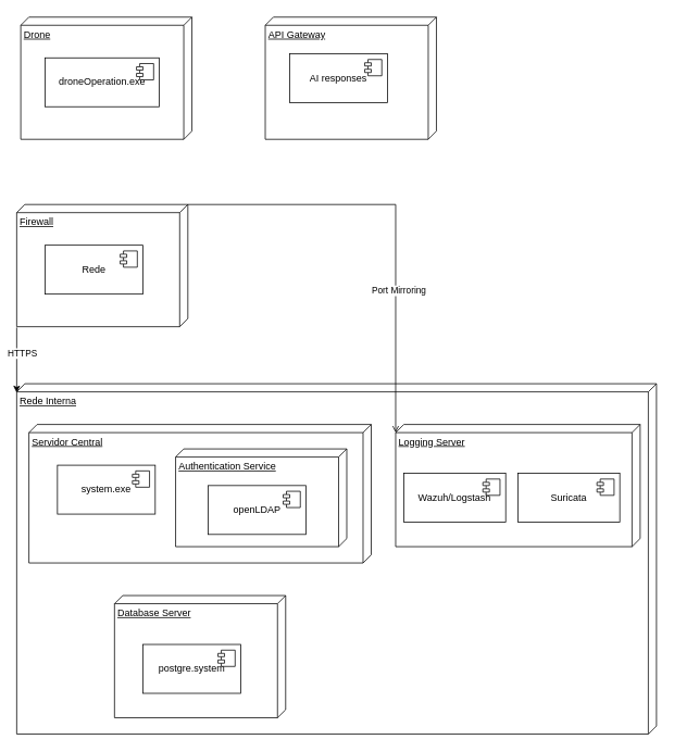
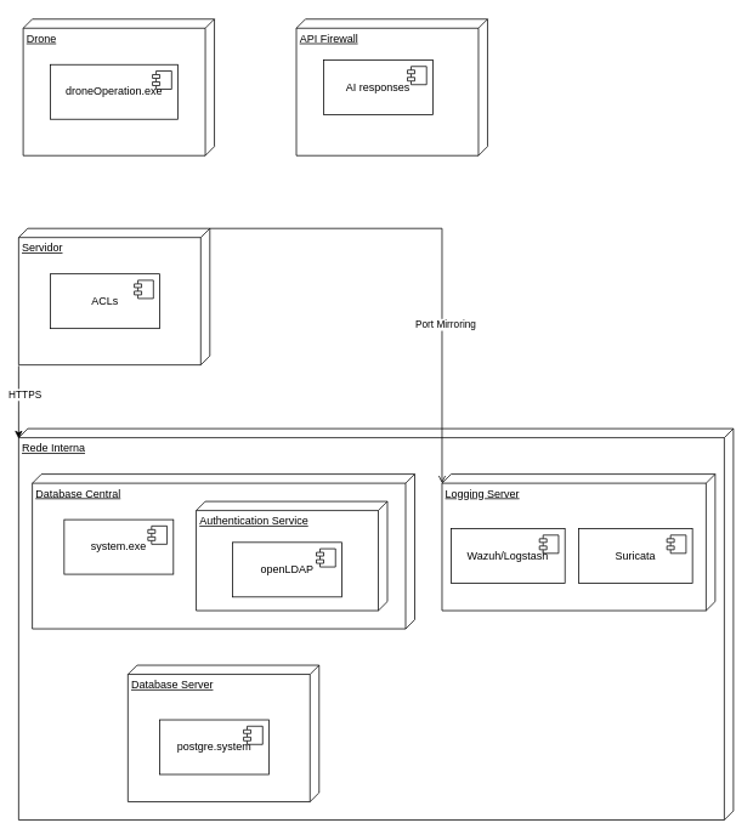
  <mxCell id="0" style=";html=1;" />
  <mxCell id="1" style=";html=1;" parent="0" />
  <mxCell id="2" value="Drone" style="verticalAlign=top;align=left;spacingTop=8;spacingLeft=2;spacingRight=12;shape=cube;size=10;direction=south;fontStyle=4;html=1;whiteSpace=wrap;" parent="1" vertex="1"><mxGeometry x="25" y="20" width="210" height="150" as="geometry" /></mxCell>
  <mxCell id="3" value="droneOperation.exe" style="html=1;dropTarget=0;whiteSpace=wrap;" parent="1" vertex="1"><mxGeometry x="55" y="70" width="140" height="60" as="geometry" /></mxCell>
  <mxCell id="4" value="" style="shape=module;jettyWidth=8;jettyHeight=4;" parent="3" vertex="1"><mxGeometry x="1" width="21" height="20" relative="1" as="geometry"><mxPoint x="-28" y="7" as="offset" /></mxGeometry></mxCell>
- <mxCell id="5" value="API Gateway" style="verticalAlign=top;align=left;spacingTop=8;spacingLeft=2;spacingRight=12;shape=cube;size=10;direction=south;fontStyle=4;html=1;whiteSpace=wrap;" parent="1" vertex="1"><mxGeometry x="325" y="20" width="210" height="150" as="geometry" /></mxCell>
+ <mxCell id="5" value="API Firewall" style="verticalAlign=top;align=left;spacingTop=8;spacingLeft=2;spacingRight=12;shape=cube;size=10;direction=south;fontStyle=4;html=1;whiteSpace=wrap;" parent="1" vertex="1"><mxGeometry x="325" y="20" width="210" height="150" as="geometry" /></mxCell>
  <mxCell id="6" value="AI responses" style="html=1;dropTarget=0;whiteSpace=wrap;" parent="1" vertex="1"><mxGeometry x="355" y="65" width="120" height="60" as="geometry" /></mxCell>
  <mxCell id="7" value="" style="shape=module;jettyWidth=8;jettyHeight=4;" parent="6" vertex="1"><mxGeometry x="1" width="21" height="20" relative="1" as="geometry"><mxPoint x="-28" y="7" as="offset" /></mxGeometry></mxCell>
- <mxCell id="8" value="Firewall" style="verticalAlign=top;align=left;spacingTop=8;spacingLeft=2;spacingRight=12;shape=cube;size=10;direction=south;fontStyle=4;html=1;whiteSpace=wrap;" vertex="1" parent="1"><mxGeometry x="20" y="250" width="210" height="150" as="geometry" /></mxCell>
- <mxCell id="9" value="Rede" style="html=1;dropTarget=0;whiteSpace=wrap;" vertex="1" parent="1"><mxGeometry x="55" y="300" width="120" height="60" as="geometry" /></mxCell>
+ <mxCell id="8" value="Servidor" style="verticalAlign=top;align=left;spacingTop=8;spacingLeft=2;spacingRight=12;shape=cube;size=10;direction=south;fontStyle=4;html=1;whiteSpace=wrap;" vertex="1" parent="1"><mxGeometry x="20" y="250" width="210" height="150" as="geometry" /></mxCell>
+ <mxCell id="9" value="ACLs" style="html=1;dropTarget=0;whiteSpace=wrap;" vertex="1" parent="1"><mxGeometry x="55" y="300" width="120" height="60" as="geometry" /></mxCell>
  <mxCell id="10" value="" style="shape=module;jettyWidth=8;jettyHeight=4;" vertex="1" parent="9"><mxGeometry x="1" width="21" height="20" relative="1" as="geometry"><mxPoint x="-28" y="7" as="offset" /></mxGeometry></mxCell>
  <mxCell id="11" value="Rede Interna" style="verticalAlign=top;align=left;spacingTop=8;spacingLeft=2;spacingRight=12;shape=cube;size=10;direction=south;fontStyle=4;html=1;whiteSpace=wrap;" vertex="1" parent="1"><mxGeometry x="20" y="470" width="785" height="430" as="geometry" /></mxCell>
  <mxCell id="12" style="edgeStyle=orthogonalEdgeStyle;rounded=0;orthogonalLoop=1;jettySize=auto;html=1;exitX=1;exitY=1;exitDx=0;exitDy=0;exitPerimeter=0;entryX=0;entryY=0;entryDx=10;entryDy=210;entryPerimeter=0;" edge="1" parent="1"><mxGeometry relative="1" as="geometry"><mxPoint x="20" y="401" as="sourcePoint" /><mxPoint x="20" y="481" as="targetPoint" /></mxGeometry></mxCell>
  <mxCell id="13" value="HTTPS" style="edgeLabel;html=1;align=center;verticalAlign=middle;resizable=0;points=[];" vertex="1" connectable="0" parent="12"><mxGeometry x="-0.219" y="6" relative="1" as="geometry"><mxPoint as="offset" /></mxGeometry></mxCell>
- <mxCell id="14" value="Servidor Central" style="verticalAlign=top;align=left;spacingTop=8;spacingLeft=2;spacingRight=12;shape=cube;size=10;direction=south;fontStyle=4;html=1;whiteSpace=wrap;" vertex="1" parent="1"><mxGeometry x="35" y="520" width="420" height="170" as="geometry" /></mxCell>
+ <mxCell id="14" value="Database Central" style="verticalAlign=top;align=left;spacingTop=8;spacingLeft=2;spacingRight=12;shape=cube;size=10;direction=south;fontStyle=4;html=1;whiteSpace=wrap;" vertex="1" parent="1"><mxGeometry x="35" y="520" width="420" height="170" as="geometry" /></mxCell>
  <mxCell id="15" value="system.exe" style="html=1;dropTarget=0;whiteSpace=wrap;" vertex="1" parent="1"><mxGeometry x="70" y="570" width="120" height="60" as="geometry" /></mxCell>
  <mxCell id="16" value="" style="shape=module;jettyWidth=8;jettyHeight=4;" vertex="1" parent="15"><mxGeometry x="1" width="21" height="20" relative="1" as="geometry"><mxPoint x="-28" y="7" as="offset" /></mxGeometry></mxCell>
  <mxCell id="17" value="Database Server" style="verticalAlign=top;align=left;spacingTop=8;spacingLeft=2;spacingRight=12;shape=cube;size=10;direction=south;fontStyle=4;html=1;whiteSpace=wrap;" vertex="1" parent="1"><mxGeometry x="140" y="730" width="210" height="150" as="geometry" /></mxCell>
  <mxCell id="18" value="postgre.system" style="html=1;dropTarget=0;whiteSpace=wrap;" vertex="1" parent="1"><mxGeometry x="175" y="790" width="120" height="60" as="geometry" /></mxCell>
  <mxCell id="19" value="" style="shape=module;jettyWidth=8;jettyHeight=4;" vertex="1" parent="18"><mxGeometry x="1" width="21" height="20" relative="1" as="geometry"><mxPoint x="-28" y="7" as="offset" /></mxGeometry></mxCell>
  <mxCell id="20" value="Authentication Service" style="verticalAlign=top;align=left;spacingTop=8;spacingLeft=2;spacingRight=12;shape=cube;size=10;direction=south;fontStyle=4;html=1;whiteSpace=wrap;" vertex="1" parent="1"><mxGeometry x="215" y="550" width="210" height="120" as="geometry" /></mxCell>
  <mxCell id="21" value="openLDAP" style="html=1;dropTarget=0;whiteSpace=wrap;" vertex="1" parent="1"><mxGeometry x="255" y="595" width="120" height="60" as="geometry" /></mxCell>
  <mxCell id="22" value="" style="shape=module;jettyWidth=8;jettyHeight=4;" vertex="1" parent="21"><mxGeometry x="1" width="21" height="20" relative="1" as="geometry"><mxPoint x="-28" y="7" as="offset" /></mxGeometry></mxCell>
  <mxCell id="23" value="Logging Server" style="verticalAlign=top;align=left;spacingTop=8;spacingLeft=2;spacingRight=12;shape=cube;size=10;direction=south;fontStyle=4;html=1;whiteSpace=wrap;" vertex="1" parent="1"><mxGeometry x="485" y="520" width="300" height="150" as="geometry" /></mxCell>
  <mxCell id="24" value="Wazuh/Logstash" style="html=1;dropTarget=0;whiteSpace=wrap;" vertex="1" parent="1"><mxGeometry x="495" y="580" width="125" height="60" as="geometry" /></mxCell>
  <mxCell id="25" value="" style="shape=module;jettyWidth=8;jettyHeight=4;" vertex="1" parent="24"><mxGeometry x="1" width="21" height="20" relative="1" as="geometry"><mxPoint x="-28" y="7" as="offset" /></mxGeometry></mxCell>
  <mxCell id="26" value="Suricata" style="html=1;dropTarget=0;whiteSpace=wrap;" vertex="1" parent="1"><mxGeometry x="635" y="580" width="125" height="60" as="geometry" /></mxCell>
  <mxCell id="27" value="" style="shape=module;jettyWidth=8;jettyHeight=4;" vertex="1" parent="26"><mxGeometry x="1" width="21" height="20" relative="1" as="geometry"><mxPoint x="-28" y="7" as="offset" /></mxGeometry></mxCell>
  <mxCell id="28" style="edgeStyle=orthogonalEdgeStyle;rounded=0;orthogonalLoop=1;jettySize=auto;html=1;exitX=0;exitY=0;exitDx=0;exitDy=0;exitPerimeter=0;entryX=0;entryY=0;entryDx=10;entryDy=300;entryPerimeter=0;endArrow=open;" edge="1" parent="1" source="8" target="23"><mxGeometry relative="1" as="geometry"><Array as="points"><mxPoint x="485" y="250" /></Array></mxGeometry></mxCell>
  <mxCell id="29" value="Port Mirroring" style="edgeLabel;html=1;align=center;verticalAlign=middle;resizable=0;points=[];" vertex="1" connectable="0" parent="28"><mxGeometry x="0.345" y="3" relative="1" as="geometry"><mxPoint as="offset" /></mxGeometry></mxCell>
